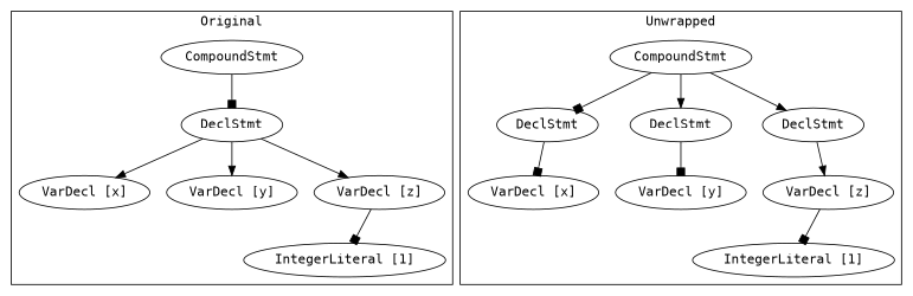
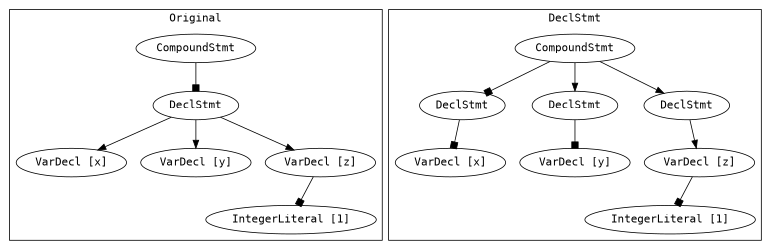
  digraph {
    fontname="DejaVu Sans Mono"
    node [fontname="DejaVu Sans Mono"]
    edge [arrowhead=box fontname="DejaVu Sans Mono"]
    n1 [label=CompoundStmt]
    n2 [label=DeclStmt]
    n3 [label="VarDecl [x]"]
    n4 [label="VarDecl [y]"]
    n5 [label="VarDecl [z]"]
    n6 [label="IntegerLiteral [1]"]
    n7 [label=CompoundStmt]
    n8 [label=DeclStmt]
    n9 [label=DeclStmt]
    n10 [label=DeclStmt]
    n11 [label="VarDecl [x]"]
    n12 [label="VarDecl [y]"]
    n13 [label="VarDecl [z]"]
    n14 [label="IntegerLiteral [1]"]
    subgraph cluster_1 {
      label=Original
      labelloc=t
      n1
      n2
      n3
      n4
      n5
      n6
    }
    subgraph cluster_2 {
-     label=Unwrapped
+     label=DeclStmt
      labelloc=t
      n7
      n8
      n9
      n10
      n11
      n12
      n13
      n14
    }
    n1 -> n2
    n2 -> n3 [arrowhead=normal]
    n2 -> n4 [arrowhead=normal]
    n2 -> n5 [arrowhead=normal]
    n5 -> n6
    n7 -> n8
    n7 -> n9 [arrowhead=normal]
    n7 -> n10 [arrowhead=normal]
    n8 -> n11
    n9 -> n12
    n10 -> n13 [arrowhead=normal]
    n13 -> n14
  }
